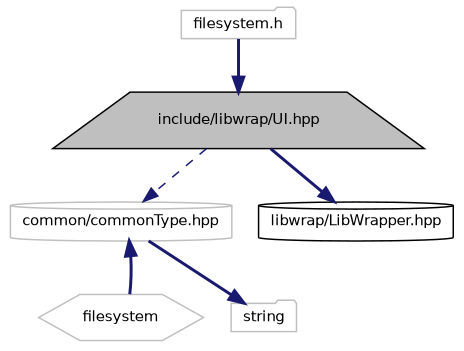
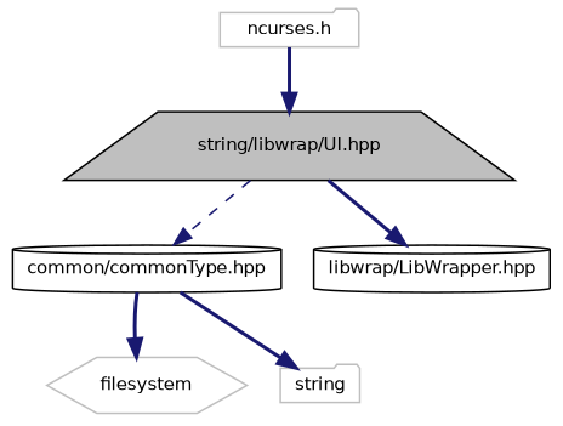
  digraph {
    node [color=black fillcolor=white fontname=Helvetica fontsize=10 shape=cylinder style=filled]
    edge [color=midnightblue fontname=Helvetica fontsize=10 labelfontname=Helvetica labelfontsize=10 style=bold]
-   n1 [fillcolor=grey75 fontcolor=black height=0.2 label="include/libwrap/UI.hpp" shape=trapezium width=0.4]
-   n2 [color=grey75 height=0.2 label="common/commonType.hpp" width=0.4]
+   n1 [fillcolor=grey75 fontcolor=black height=0.2 label="string/libwrap/UI.hpp" shape=trapezium width=0.4]
+   n2 [height=0.2 label="common/commonType.hpp" width=0.4]
    n3 [height=0.2 label="libwrap/LibWrapper.hpp" width=0.4]
-   n4 [color=grey75 height=0.2 label="filesystem.h" shape=folder width=0.4]
+   n4 [color=grey75 height=0.2 label="ncurses.h" shape=folder width=0.4]
    n5 [color=grey75 height=0.2 label=filesystem shape=hexagon width=0.4]
    n6 [color=grey75 height=0.2 label=string shape=folder width=0.4]
    n1 -> n2 [style=dashed]
    n1 -> n3
-   n5 -> n2
+   n2 -> n5
    n2 -> n6
    n4 -> n1
  }
